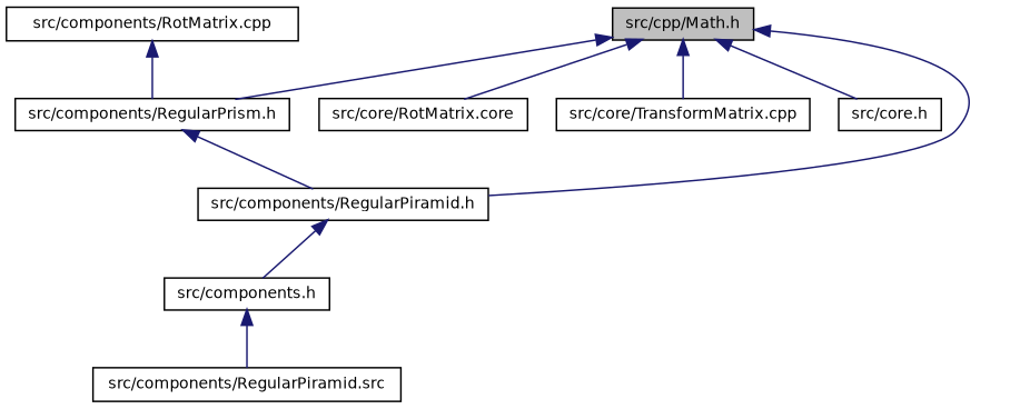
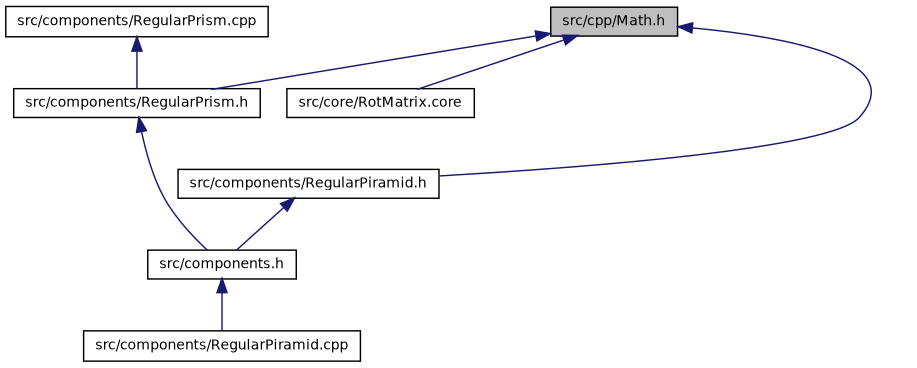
  digraph {
    node [color=black fillcolor=white fontname=Helvetica fontsize=10 shape=record style=filled]
    edge [color=midnightblue dir=back fontname=Helvetica fontsize=10 labelfontname=Helvetica labelfontsize=10 style=solid]
    n1 [fillcolor=grey75 fontcolor=black height=0.2 label="src/cpp/Math.h" width=0.4]
    n2 [height=0.2 label="src/components/RegularPiramid.h" width=0.4]
    n3 [height=0.2 label="src/components/RegularPrism.h" width=0.4]
    n4 [height=0.2 label="src/core/RotMatrix.core" width=0.4]
-   n5 [height=0.2 label="src/core/TransformMatrix.cpp" width=0.4]
-   n6 [height=0.2 label="src/core.h" width=0.4]
    n7 [height=0.2 label="src/components.h" width=0.4]
-   n8 [height=0.2 label="src/components/RegularPiramid.src" width=0.4]
-   n9 [height=0.2 label="src/components/RotMatrix.cpp" width=0.4]
+   n8 [height=0.2 label="src/components/RegularPiramid.cpp" width=0.4]
+   n9 [height=0.2 label="src/components/RegularPrism.cpp" width=0.4]
    n1 -> n2
    n1 -> n3
    n1 -> n4
-   n1 -> n5
-   n1 -> n6
    n2 -> n7
-   n3 -> n2
+   n3 -> n7
    n7 -> n8
    n9 -> n3
  }
